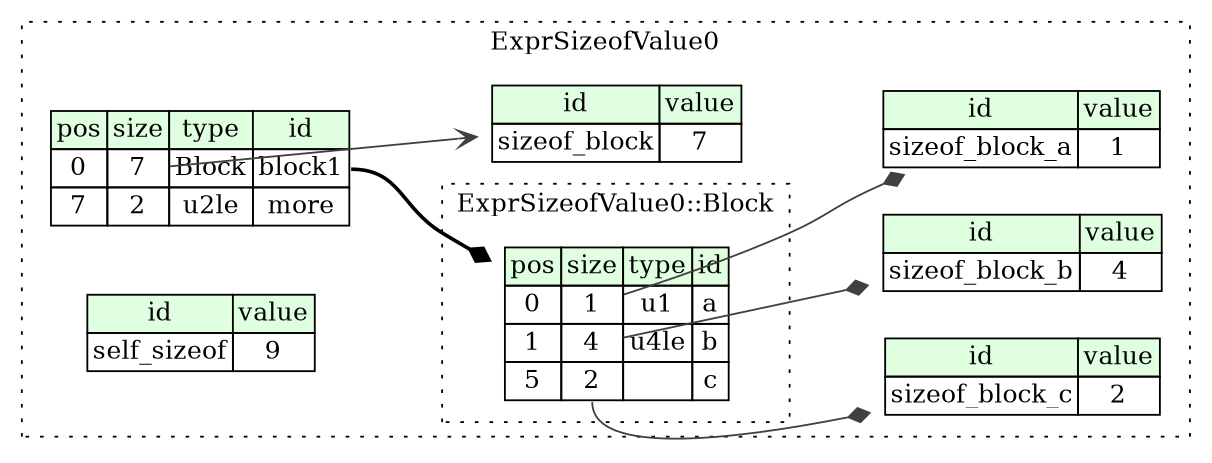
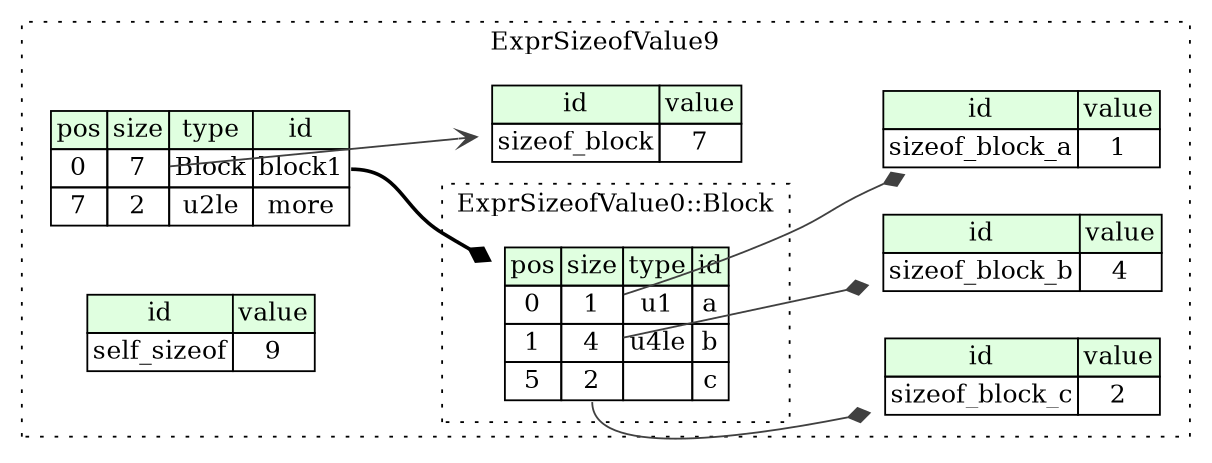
  digraph {
    rankdir=LR
    node [shape=plaintext]
    edge [color="#404040" arrowhead=diamond]
    n1 [label=<<TABLE BORDER="0" CELLBORDER="1" CELLSPACING="0"> 				<TR><TD BGCOLOR="#E0FFE0">pos</TD><TD BGCOLOR="#E0FFE0">size</TD><TD BGCOLOR="#E0FFE0">type</TD><TD BGCOLOR="#E0FFE0">id</TD></TR> 				<TR><TD PORT="a_pos">0</TD><TD PORT="a_size">1</TD><TD>u1</TD><TD PORT="a_type">a</TD></TR> 				<TR><TD PORT="b_pos">1</TD><TD PORT="b_size">4</TD><TD>u4le</TD><TD PORT="b_type">b</TD></TR> 				<TR><TD PORT="c_pos">5</TD><TD PORT="c_size">2</TD><TD></TD><TD PORT="c_type">c</TD></TR> 			</TABLE>>]
    n2 [label=<<TABLE BORDER="0" CELLBORDER="1" CELLSPACING="0"> 			<TR><TD BGCOLOR="#E0FFE0">pos</TD><TD BGCOLOR="#E0FFE0">size</TD><TD BGCOLOR="#E0FFE0">type</TD><TD BGCOLOR="#E0FFE0">id</TD></TR> 			<TR><TD PORT="block1_pos">0</TD><TD PORT="block1_size">7</TD><TD>Block</TD><TD PORT="block1_type">block1</TD></TR> 			<TR><TD PORT="more_pos">7</TD><TD PORT="more_size">2</TD><TD>u2le</TD><TD PORT="more_type">more</TD></TR> 		</TABLE>>]
    n3 [label=<<TABLE BORDER="0" CELLBORDER="1" CELLSPACING="0"> 			<TR><TD BGCOLOR="#E0FFE0">id</TD><TD BGCOLOR="#E0FFE0">value</TD></TR> 			<TR><TD>self_sizeof</TD><TD>9</TD></TR> 		</TABLE>>]
    n4 [label=<<TABLE BORDER="0" CELLBORDER="1" CELLSPACING="0"> 			<TR><TD BGCOLOR="#E0FFE0">id</TD><TD BGCOLOR="#E0FFE0">value</TD></TR> 			<TR><TD>sizeof_block</TD><TD>7</TD></TR> 		</TABLE>>]
    n5 [label=<<TABLE BORDER="0" CELLBORDER="1" CELLSPACING="0"> 			<TR><TD BGCOLOR="#E0FFE0">id</TD><TD BGCOLOR="#E0FFE0">value</TD></TR> 			<TR><TD>sizeof_block_a</TD><TD>1</TD></TR> 		</TABLE>>]
    n6 [label=<<TABLE BORDER="0" CELLBORDER="1" CELLSPACING="0"> 			<TR><TD BGCOLOR="#E0FFE0">id</TD><TD BGCOLOR="#E0FFE0">value</TD></TR> 			<TR><TD>sizeof_block_b</TD><TD>4</TD></TR> 		</TABLE>>]
    n7 [label=<<TABLE BORDER="0" CELLBORDER="1" CELLSPACING="0"> 			<TR><TD BGCOLOR="#E0FFE0">id</TD><TD BGCOLOR="#E0FFE0">value</TD></TR> 			<TR><TD>sizeof_block_c</TD><TD>2</TD></TR> 		</TABLE>>]
    subgraph cluster_1 {
-     label=ExprSizeofValue0
+     label=ExprSizeofValue9
      style=dotted
      n2
      n3
      n4
      n5
      n6
      n7
      subgraph cluster_2 {
        label="ExprSizeofValue0::Block"
        style=dotted
        n1
      }
    }
    n1 -> n5 [tailport=a_size]
    n1 -> n6 [tailport=b_size]
    n1 -> n7 [tailport=c_size]
    n2 -> n1 [style=bold tailport=block1_type color=""]
    n2 -> n4 [tailport=block1_size arrowhead=vee]
  }
